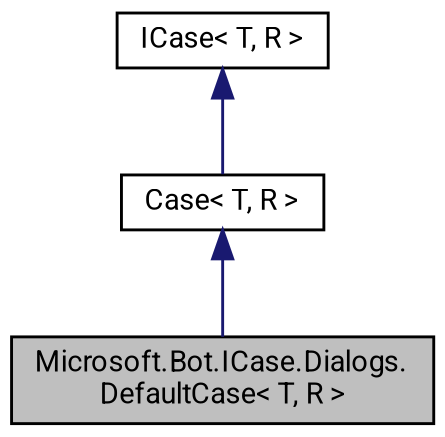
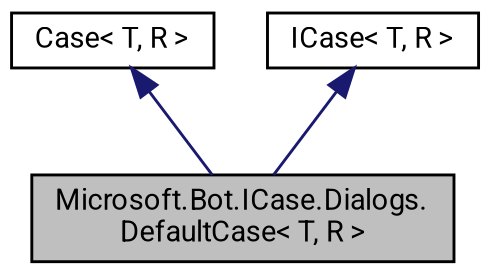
  digraph {
    fontname=Roboto
    node [color=black fillcolor=white fontname=Roboto fontsize=10 shape=record style=filled]
    edge [color=midnightblue dir=back fontname=Roboto fontsize=10 labelfontname=Helvetica labelfontsize=10 style=solid]
    n1 [fillcolor=grey75 fontcolor=black height=0.2 label="Microsoft.Bot.ICase.Dialogs.\lDefaultCase\< T, R \>" width=0.4]
    n2 [height=0.2 label="Case\< T, R \>" width=0.4]
    n3 [height=0.2 label="ICase\< T, R \>" width=0.4]
    n2 -> n1
-   n3 -> n2
+   n3 -> n1
  }
